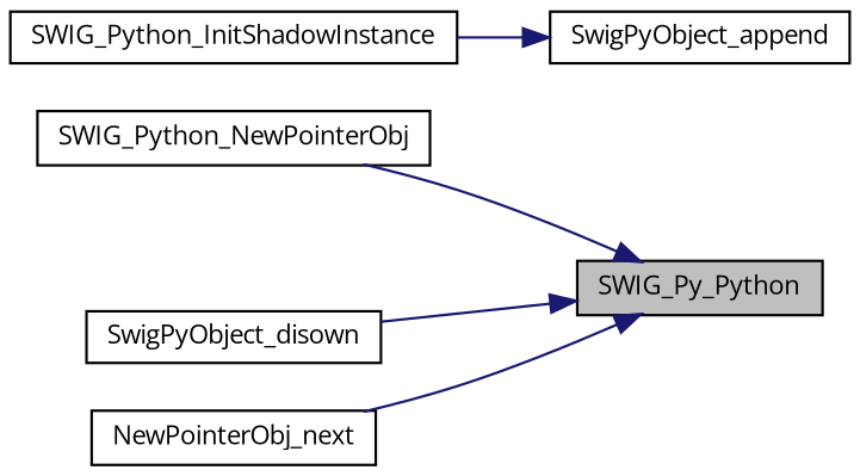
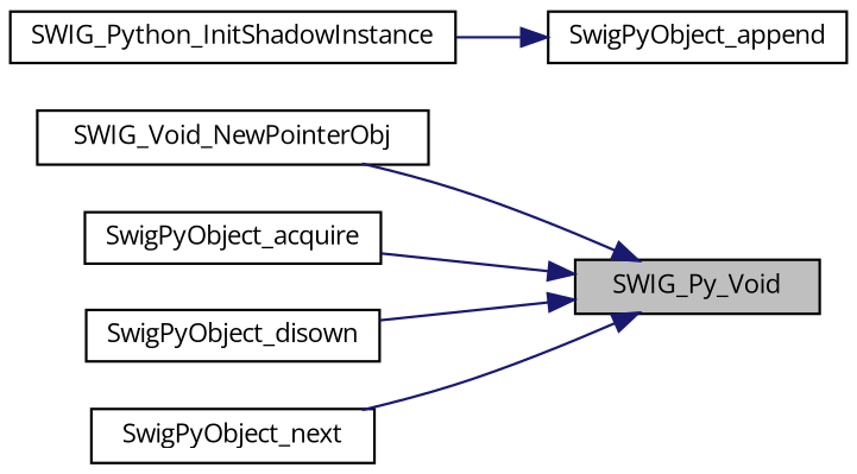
  digraph {
    fontname="Open Sans"
    rankdir=RL
    node [color=black fillcolor=white fontname="Open Sans" fontsize=10 shape=record style=filled]
    edge [color=midnightblue dir=back fontname="Open Sans" fontsize=10 labelfontname=Helvetica labelfontsize=10 style=solid]
-   n1 [fillcolor=grey75 fontcolor=black height=0.2 label=SWIG_Py_Python width=0.4]
-   n2 [height=0.2 label=SWIG_Python_NewPointerObj width=0.4]
+   n1 [fillcolor=grey75 fontcolor=black height=0.2 label=SWIG_Py_Void width=0.4]
+   n2 [height=0.2 label=SWIG_Void_NewPointerObj width=0.4]
+   n3 [height=0.2 label=SwigPyObject_acquire width=0.4]
    n4 [height=0.2 label=SwigPyObject_disown width=0.4]
-   n5 [height=0.2 label=NewPointerObj_next width=0.4]
+   n5 [height=0.2 label=SwigPyObject_next width=0.4]
    n6 [height=0.2 label=SWIG_Python_InitShadowInstance width=0.4]
    n7 [height=0.2 label=SwigPyObject_append width=0.4]
    n1 -> n2
+   n1 -> n3
    n1 -> n4
    n1 -> n5
    n7 -> n6
  }
